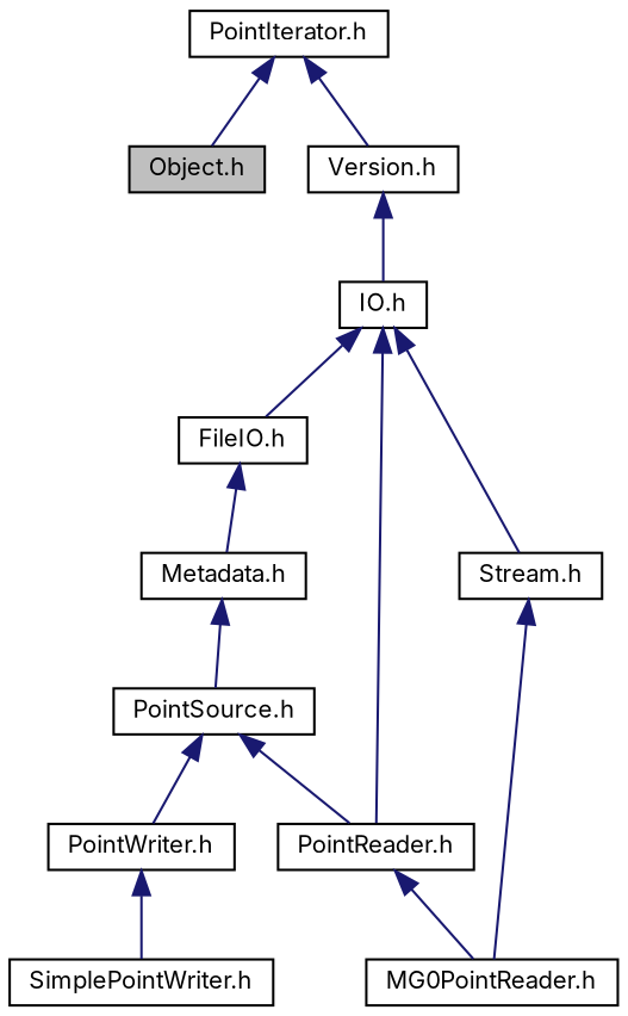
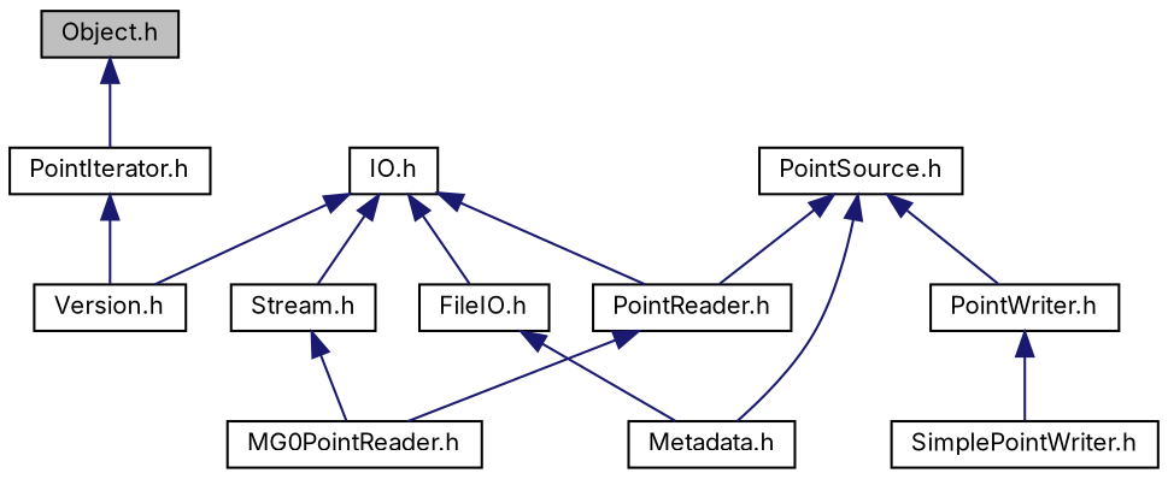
  digraph {
    fontname=Inter
    node [color=black fontname=Inter fontsize=10 shape=record]
    edge [color=midnightblue dir=back fontname=Inter fontsize=10 labelfontname=Helvetica labelfontsize=10 style=solid]
    n1 [fillcolor=grey75 fontcolor=black height=0.2 label="Object.h" style=filled width=0.4]
    n2 [height=0.2 label="PointIterator.h" width=0.4]
    n3 [height=0.2 label="IO.h" width=0.4]
    n4 [height=0.2 label="FileIO.h" width=0.4]
    n5 [height=0.2 label="PointReader.h" width=0.4]
    n6 [height=0.2 label="Stream.h" width=0.4]
    n7 [height=0.2 label="Version.h" width=0.4]
    n8 [height=0.2 label="Metadata.h" width=0.4]
    n9 [height=0.2 label="MG0PointReader.h" width=0.4]
    n10 [height=0.2 label="PointSource.h" width=0.4]
    n11 [height=0.2 label="PointWriter.h" width=0.4]
    n12 [height=0.2 label="SimplePointWriter.h" width=0.4]
-   n2 -> n1
+   n1 -> n2
    n2 -> n7
    n3 -> n4
    n3 -> n5
    n3 -> n6
-   n7 -> n3
+   n3 -> n7
    n4 -> n8
    n5 -> n9
    n6 -> n9
-   n8 -> n10
+   n10 -> n8
    n10 -> n5
    n10 -> n11
    n11 -> n12
  }
